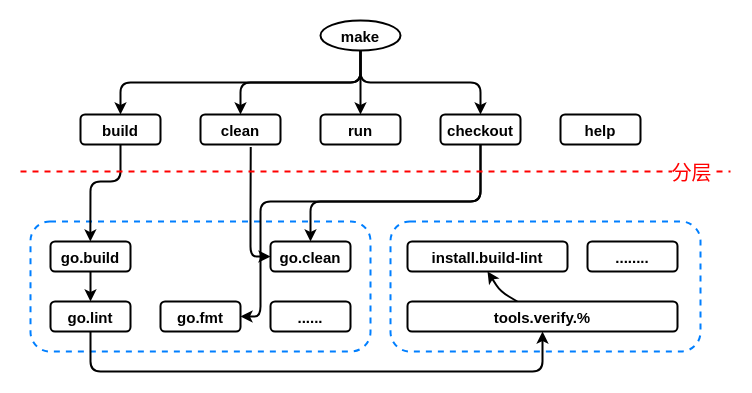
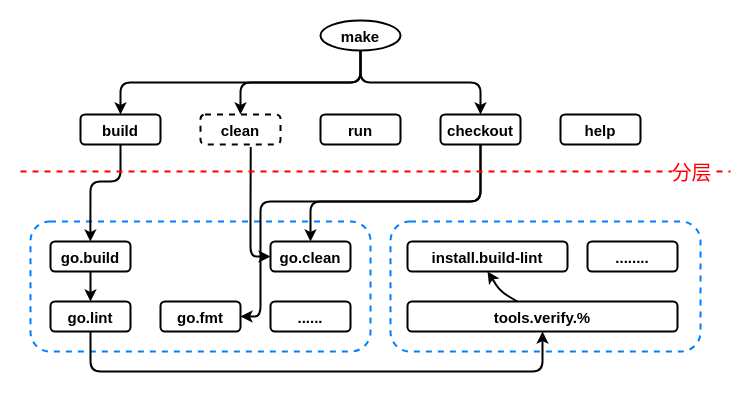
  <mxCell id="0" />
  <mxCell id="1" parent="0" />
  <mxCell id="2" value="" style="rounded=1;whiteSpace=wrap;html=1;fontSize=15;strokeWidth=2;fillColor=none;dashed=1;strokeColor=#007FFF;" vertex="1" parent="1"><mxGeometry x="30" y="221" width="340" height="130" as="geometry" /></mxCell>
  <mxCell id="3" value="make" style="ellipse;strokeWidth=2;fontStyle=1;fontSize=15;" vertex="1" parent="1"><mxGeometry x="320" y="20" width="80" height="30" as="geometry" /></mxCell>
  <mxCell id="4" style="edgeStyle=none;html=1;entryX=0.176;entryY=0.154;entryDx=0;entryDy=0;entryPerimeter=0;fontSize=15;strokeWidth=2;" edge="1" parent="1" source="5" target="2"><mxGeometry relative="1" as="geometry"><Array as="points"><mxPoint x="120" y="181" /><mxPoint x="90" y="181" /></Array></mxGeometry></mxCell>
  <mxCell id="5" value="build" style="rounded=1;strokeWidth=2;fontStyle=1;fontSize=15;" vertex="1" parent="1"><mxGeometry x="80" y="114" width="80" height="30" as="geometry" /></mxCell>
  <mxCell id="6" value="" style="edgeStyle=elbowEdgeStyle;elbow=vertical;strokeWidth=2;fontStyle=1;fontSize=15;" edge="1" source="3" target="5" parent="1"><mxGeometry relative="1" as="geometry" /></mxCell>
  <mxCell id="7" style="edgeStyle=none;html=1;entryX=0;entryY=0.5;entryDx=0;entryDy=0;fontSize=15;strokeWidth=2;exitX=0.628;exitY=1.081;exitDx=0;exitDy=0;exitPerimeter=0;" edge="1" parent="1" source="8" target="20"><mxGeometry relative="1" as="geometry"><Array as="points"><mxPoint x="250" y="211" /><mxPoint x="250" y="256" /></Array></mxGeometry></mxCell>
- <mxCell id="8" value="clean" style="rounded=1;strokeWidth=2;fontStyle=1;fontSize=15;" vertex="1" parent="1"><mxGeometry x="200" y="114" width="80" height="30" as="geometry" /></mxCell>
+ <mxCell id="8" value="clean" style="rounded=1;strokeWidth=2;fontStyle=1;fontSize=15;dashed=1;" vertex="1" parent="1"><mxGeometry x="200" y="114" width="80" height="30" as="geometry" /></mxCell>
  <mxCell id="9" value="" style="edgeStyle=elbowEdgeStyle;elbow=vertical;strokeWidth=2;fontStyle=1;fontSize=15;" edge="1" source="3" target="8" parent="1"><mxGeometry relative="1" as="geometry" /></mxCell>
  <mxCell id="10" value="run" style="rounded=1;strokeWidth=2;fontStyle=1;fontSize=15;" vertex="1" parent="1"><mxGeometry x="320" y="114" width="80" height="30" as="geometry" /></mxCell>
- <mxCell id="11" value="" style="edgeStyle=elbowEdgeStyle;elbow=vertical;strokeWidth=2;fontStyle=1;fontSize=15;" edge="1" source="3" target="10" parent="1"><mxGeometry relative="1" as="geometry" /></mxCell>
  <mxCell id="12" style="edgeStyle=none;html=1;fontSize=15;strokeWidth=2;entryX=0.5;entryY=0;entryDx=0;entryDy=0;" edge="1" parent="1" source="14" target="20"><mxGeometry relative="1" as="geometry"><mxPoint x="360" y="441" as="targetPoint" /><Array as="points"><mxPoint x="480" y="201" /><mxPoint x="310" y="201" /></Array></mxGeometry></mxCell>
  <mxCell id="13" style="edgeStyle=none;html=1;entryX=1;entryY=0.5;entryDx=0;entryDy=0;fontSize=15;strokeWidth=2;" edge="1" parent="1" source="14" target="19"><mxGeometry relative="1" as="geometry"><Array as="points"><mxPoint x="480" y="201" /><mxPoint x="260" y="201" /><mxPoint x="260" y="316" /></Array></mxGeometry></mxCell>
  <mxCell id="14" value="checkout" style="rounded=1;strokeWidth=2;fontStyle=1;fontSize=15;" vertex="1" parent="1"><mxGeometry x="440" y="114" width="80" height="30" as="geometry" /></mxCell>
  <mxCell id="15" value="" style="edgeStyle=elbowEdgeStyle;elbow=vertical;strokeWidth=2;fontStyle=1;fontSize=15;" edge="1" source="3" target="14" parent="1"><mxGeometry relative="1" as="geometry" /></mxCell>
  <mxCell id="16" value="help" style="rounded=1;strokeWidth=2;fontStyle=1;fontSize=15;" vertex="1" parent="1"><mxGeometry x="560" y="114" width="80" height="30" as="geometry" /></mxCell>
  <mxCell id="17" style="edgeStyle=none;html=1;entryX=0.5;entryY=0;entryDx=0;entryDy=0;fontSize=15;strokeWidth=2;" edge="1" parent="1" source="18" target="22"><mxGeometry relative="1" as="geometry" /></mxCell>
  <mxCell id="18" value="go.build" style="rounded=1;strokeWidth=2;fontStyle=1;fontSize=15;" vertex="1" parent="1"><mxGeometry x="50" y="241" width="80" height="30" as="geometry" /></mxCell>
  <mxCell id="19" value="go.fmt" style="rounded=1;strokeWidth=2;fontStyle=1;fontSize=15;" vertex="1" parent="1"><mxGeometry x="160" y="301" width="80" height="30" as="geometry" /></mxCell>
  <mxCell id="20" value="go.clean" style="rounded=1;strokeWidth=2;fontStyle=1;fontSize=15;" vertex="1" parent="1"><mxGeometry x="270" y="241" width="80" height="30" as="geometry" /></mxCell>
  <mxCell id="21" style="edgeStyle=none;html=1;entryX=0.5;entryY=1;entryDx=0;entryDy=0;fontSize=15;strokeWidth=2;" edge="1" parent="1" source="22" target="25"><mxGeometry relative="1" as="geometry"><Array as="points"><mxPoint x="90" y="371" /><mxPoint x="542" y="371" /></Array></mxGeometry></mxCell>
  <mxCell id="22" value="go.lint" style="rounded=1;strokeWidth=2;fontStyle=1;fontSize=15;" vertex="1" parent="1"><mxGeometry x="50" y="301" width="80" height="30" as="geometry" /></mxCell>
  <mxCell id="23" value="......" style="rounded=1;strokeWidth=2;fontStyle=1;fontSize=15;" vertex="1" parent="1"><mxGeometry x="270" y="301" width="80" height="30" as="geometry" /></mxCell>
  <mxCell id="24" style="edgeStyle=none;html=1;entryX=0.5;entryY=1;entryDx=0;entryDy=0;fontSize=15;strokeWidth=2;" edge="1" parent="1" source="25" target="26"><mxGeometry relative="1" as="geometry"><Array as="points"><mxPoint x="500" y="291" /></Array></mxGeometry></mxCell>
  <mxCell id="25" value="tools.verify.%" style="rounded=1;strokeWidth=2;fontStyle=1;fontSize=15;" vertex="1" parent="1"><mxGeometry x="407" y="301" width="270" height="30" as="geometry" /></mxCell>
  <mxCell id="26" value="install.build-lint" style="rounded=1;strokeWidth=2;fontStyle=1;fontSize=15;" vertex="1" parent="1"><mxGeometry x="407" y="241" width="160" height="30" as="geometry" /></mxCell>
  <mxCell id="27" value="........" style="rounded=1;strokeWidth=2;fontStyle=1;fontSize=15;" vertex="1" parent="1"><mxGeometry x="587" y="241" width="90" height="30" as="geometry" /></mxCell>
  <mxCell id="28" value="" style="rounded=1;whiteSpace=wrap;html=1;fontSize=15;strokeWidth=2;fillColor=none;dashed=1;strokeColor=#007FFF;" vertex="1" parent="1"><mxGeometry x="390" y="221" width="310" height="130" as="geometry" /></mxCell>
  <mxCell id="29" value="" style="endArrow=none;dashed=1;html=1;fontSize=15;strokeWidth=2;strokeColor=#FF0000;" edge="1" parent="1"><mxGeometry width="50" height="50" relative="1" as="geometry"><mxPoint x="20" y="171" as="sourcePoint" /><mxPoint x="730" y="171" as="targetPoint" /></mxGeometry></mxCell>
  <mxCell id="30" value="分层" style="edgeLabel;html=1;align=center;verticalAlign=middle;resizable=0;points=[];fontSize=20;fontColor=#FF0000;" vertex="1" connectable="0" parent="29"><mxGeometry x="0.828" y="-5" relative="1" as="geometry"><mxPoint x="21" y="-5" as="offset" /></mxGeometry></mxCell>
